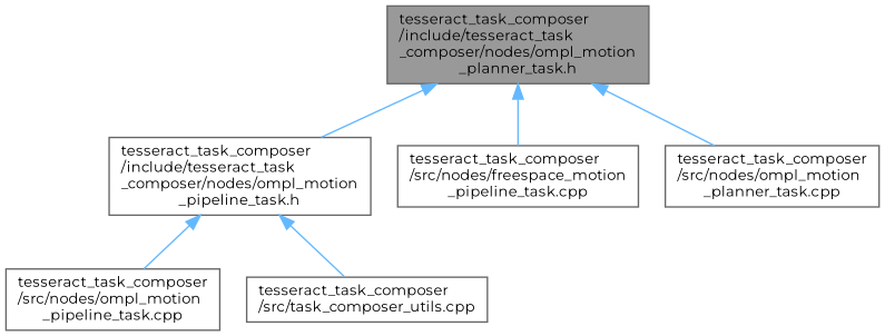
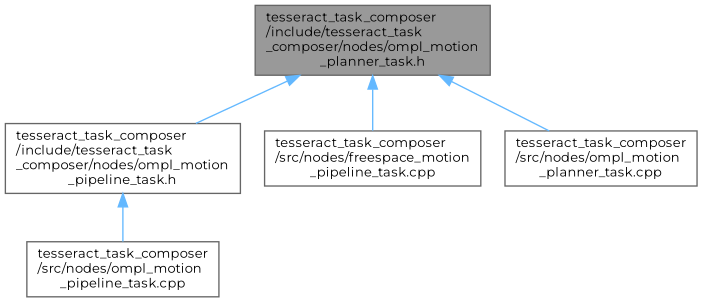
  digraph {
    fontname=Montserrat
    node [color=grey40 fillcolor=white fontname=Montserrat fontsize=10 shape=box style=filled]
    edge [color=steelblue1 dir=back fontname=Montserrat fontsize=10 labelfontname=Helvetica labelfontsize=10 style=solid]
    n1 [color=gray40 fillcolor=grey60 fontcolor=black height=0.2 label="tesseract_task_composer\l/include/tesseract_task\l_composer/nodes/ompl_motion\l_planner_task.h" width=0.4]
    n2 [height=0.2 label="tesseract_task_composer\l/include/tesseract_task\l_composer/nodes/ompl_motion\l_pipeline_task.h" width=0.4]
    n3 [height=0.2 label="tesseract_task_composer\l/src/nodes/freespace_motion\l_pipeline_task.cpp" width=0.4]
    n4 [height=0.2 label="tesseract_task_composer\l/src/nodes/ompl_motion\l_planner_task.cpp" width=0.4]
    n5 [height=0.2 label="tesseract_task_composer\l/src/nodes/ompl_motion\l_pipeline_task.cpp" width=0.4]
-   n6 [height=0.2 label="tesseract_task_composer\l/src/task_composer_utils.cpp" width=0.4]
    n1 -> n2
    n1 -> n3
    n1 -> n4
    n2 -> n5
-   n2 -> n6
  }
